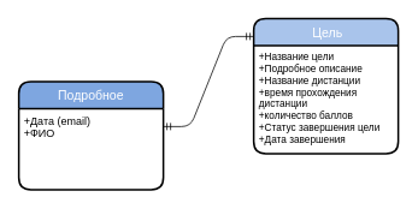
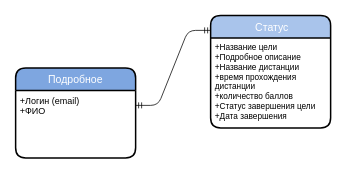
  <mxCell id="0" />
  <mxCell id="1" parent="0" />
  <mxCell id="2" value="Подробное" style="swimlane;childLayout=stackLayout;horizontal=1;startSize=30;horizontalStack=0;fillColor=#7EA6E0;fontColor=#FFFFFF;rounded=1;fontSize=14;fontStyle=0;strokeWidth=2;resizeParent=0;resizeLast=1;shadow=0;dashed=0;align=center;" parent="1" vertex="1"><mxGeometry x="20" y="90" width="160" height="120" as="geometry" /></mxCell>
- <mxCell id="3" value="+Дата (email)&#10;+ФИО&#10;" style="align=left;strokeColor=none;fillColor=none;spacingLeft=4;fontSize=12;verticalAlign=top;resizable=0;rotatable=0;part=1;" parent="2" vertex="1"><mxGeometry y="30" width="160" height="90" as="geometry" /></mxCell>
- <mxCell id="4" value=" Цель" style="swimlane;childLayout=stackLayout;horizontal=1;startSize=30;horizontalStack=0;fillColor=#A9C4EB;fontColor=#FFFFFF;rounded=1;fontSize=14;fontStyle=0;strokeWidth=2;resizeParent=0;resizeLast=1;shadow=0;dashed=0;align=center;" parent="1" vertex="1"><mxGeometry x="280" y="20" width="160" height="150" as="geometry"><mxRectangle x="220" y="20" width="80" height="30" as="alternateBounds" /></mxGeometry></mxCell>
+ <mxCell id="3" value="+Логин (email)&#10;+ФИО&#10;" style="align=left;strokeColor=none;fillColor=none;spacingLeft=4;fontSize=12;verticalAlign=top;resizable=0;rotatable=0;part=1;" parent="2" vertex="1"><mxGeometry y="30" width="160" height="90" as="geometry" /></mxCell>
+ <mxCell id="4" value=" Статус" style="swimlane;childLayout=stackLayout;horizontal=1;startSize=30;horizontalStack=0;fillColor=#A9C4EB;fontColor=#FFFFFF;rounded=1;fontSize=14;fontStyle=0;strokeWidth=2;resizeParent=0;resizeLast=1;shadow=0;dashed=0;align=center;" parent="1" vertex="1"><mxGeometry x="280" y="20" width="160" height="150" as="geometry"><mxRectangle x="220" y="20" width="80" height="30" as="alternateBounds" /></mxGeometry></mxCell>
  <mxCell id="5" value="+Название цели&#10;+Подробное описание&#10;+Название дистанции&#10;+время прохождения &#10;дистанции&#10;+количество баллов&#10;+Статус завершения цели&#10;+Дата завершения&#10;" style="align=left;strokeColor=none;fillColor=none;spacingLeft=4;fontSize=11;verticalAlign=top;resizable=0;rotatable=0;part=1;" parent="4" vertex="1"><mxGeometry y="30" width="160" height="120" as="geometry" /></mxCell>
  <mxCell id="6" value="" style="edgeStyle=entityRelationEdgeStyle;fontSize=12;html=1;endArrow=ERmandOne;startArrow=ERmandOne;" parent="1" edge="1"><mxGeometry width="100" height="100" relative="1" as="geometry"><mxPoint x="180" y="140" as="sourcePoint" /><mxPoint x="280" y="40" as="targetPoint" /></mxGeometry></mxCell>
